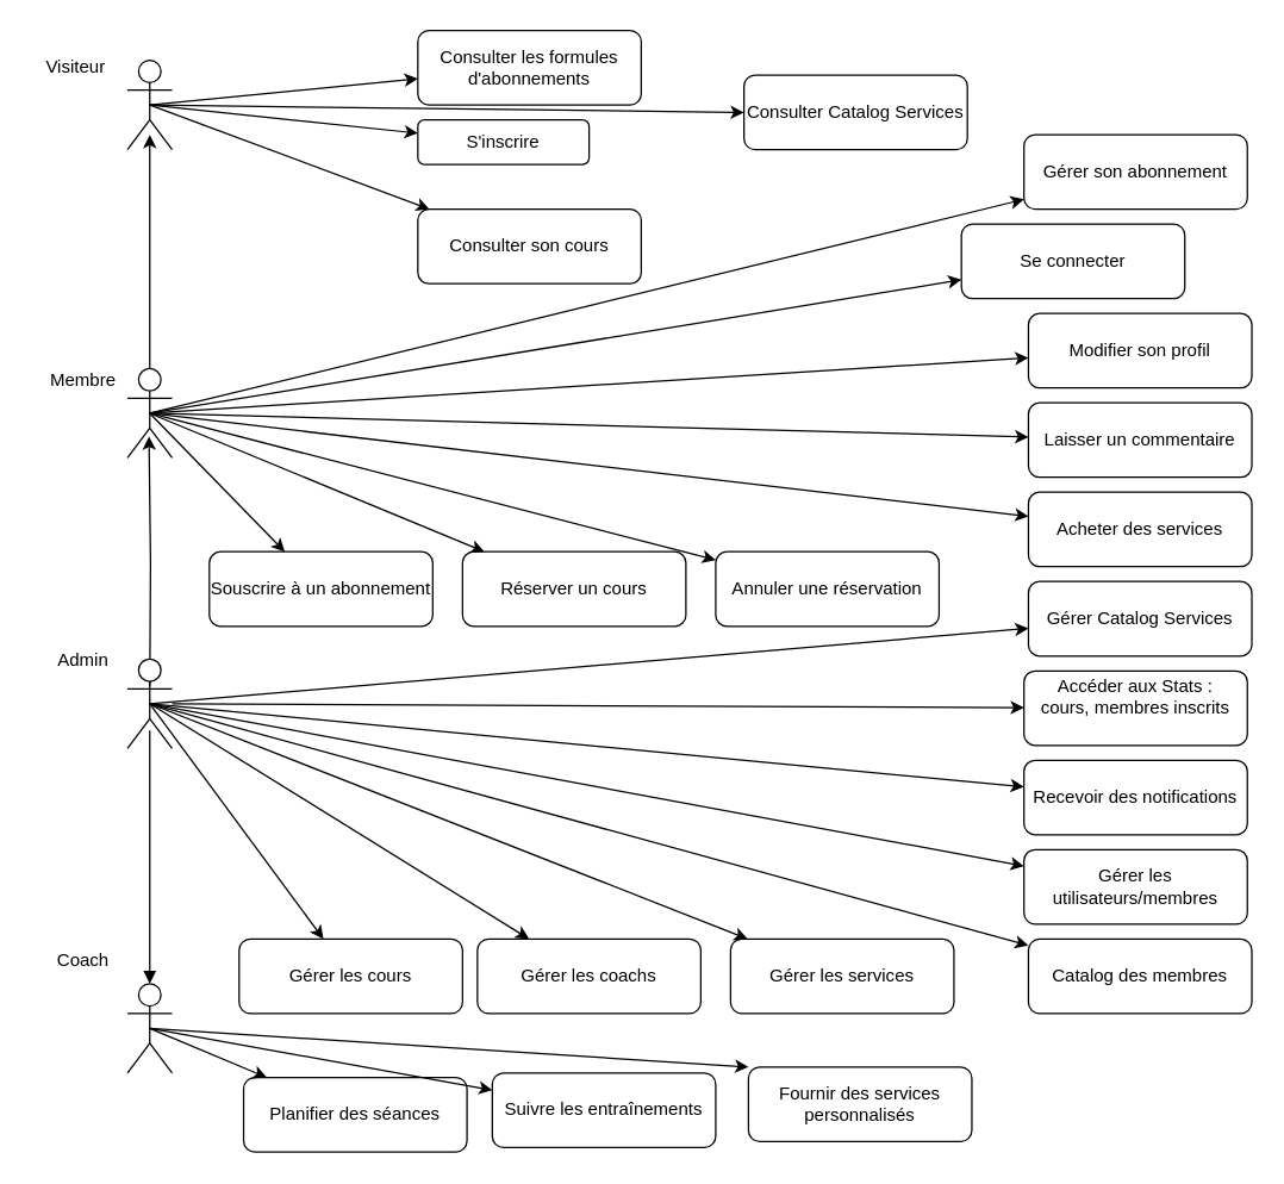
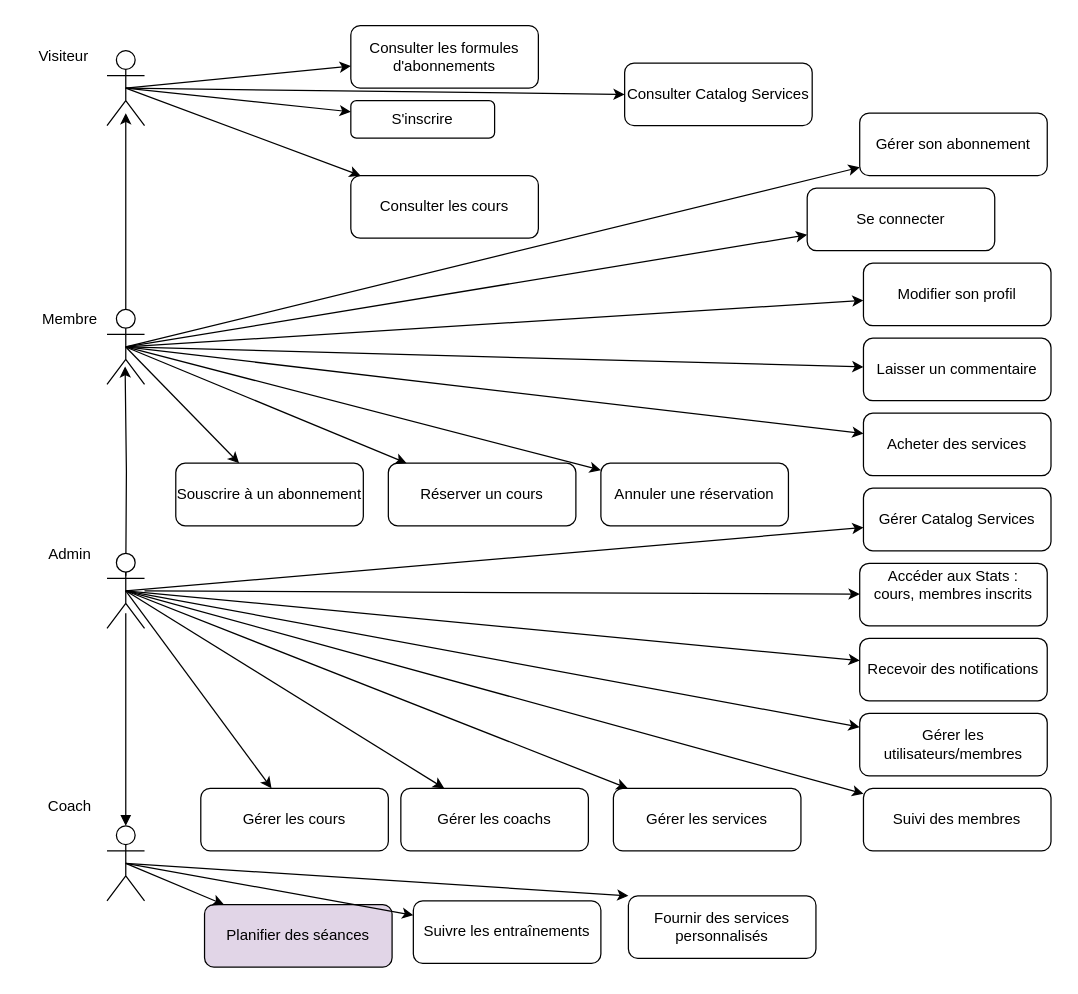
  <mxCell id="0" />
  <mxCell id="1" parent="0" />
  <mxCell id="2" style="edgeStyle=orthogonalEdgeStyle;rounded=0;orthogonalLoop=1;jettySize=auto;html=1;exitX=0.5;exitY=0;exitDx=0;exitDy=0;entryX=0.5;entryY=1;entryDx=0;entryDy=0;" edge="1" parent="1"><mxGeometry relative="1" as="geometry"><mxPoint x="100" y="260" as="sourcePoint" /><mxPoint x="100" y="90" as="targetPoint" /></mxGeometry></mxCell>
  <mxCell id="3" style="edgeStyle=orthogonalEdgeStyle;rounded=0;orthogonalLoop=1;jettySize=auto;html=1;exitX=0.5;exitY=0;exitDx=0;exitDy=0;" edge="1" parent="1"><mxGeometry relative="1" as="geometry"><mxPoint x="99.471" y="292.529" as="targetPoint" /><mxPoint x="100" y="460" as="sourcePoint" /></mxGeometry></mxCell>
  <mxCell id="4" value="S'inscrire" style="rounded=1;whiteSpace=wrap" vertex="1" parent="1"><mxGeometry x="280" y="80" width="115" height="30" as="geometry" /></mxCell>
- <mxCell id="5" value="Consulter son cours" style="rounded=1;whiteSpace=wrap" vertex="1" parent="1"><mxGeometry x="280" y="140" width="150" height="50" as="geometry" /></mxCell>
+ <mxCell id="5" value="Consulter les cours" style="rounded=1;whiteSpace=wrap" vertex="1" parent="1"><mxGeometry x="280" y="140" width="150" height="50" as="geometry" /></mxCell>
  <mxCell id="6" value="Se connecter" style="rounded=1;whiteSpace=wrap" vertex="1" parent="1"><mxGeometry x="645" y="150" width="150" height="50" as="geometry" /></mxCell>
  <mxCell id="7" value="Réserver un cours" style="rounded=1;whiteSpace=wrap" vertex="1" parent="1"><mxGeometry x="310" y="370" width="150" height="50" as="geometry" /></mxCell>
  <mxCell id="8" value="Souscrire à un abonnement" style="rounded=1;whiteSpace=wrap" vertex="1" parent="1"><mxGeometry x="140" y="370" width="150" height="50" as="geometry" /></mxCell>
  <mxCell id="9" value="Consulter les formules d'abonnements" style="rounded=1;whiteSpace=wrap" vertex="1" parent="1"><mxGeometry x="280" y="20" width="150" height="50" as="geometry" /></mxCell>
  <mxCell id="10" value="Modifier son profil" style="rounded=1;whiteSpace=wrap" vertex="1" parent="1"><mxGeometry x="690" y="210" width="150" height="50" as="geometry" /></mxCell>
  <mxCell id="11" value="Laisser un commentaire" style="rounded=1;whiteSpace=wrap" vertex="1" parent="1"><mxGeometry x="690" y="270" width="150" height="50" as="geometry" /></mxCell>
  <mxCell id="12" value="Acheter des services" style="rounded=1;whiteSpace=wrap" vertex="1" parent="1"><mxGeometry x="690" y="330" width="150" height="50" as="geometry" /></mxCell>
  <mxCell id="13" value="Annuler une réservation" style="rounded=1;whiteSpace=wrap" vertex="1" parent="1"><mxGeometry x="480" y="370" width="150" height="50" as="geometry" /></mxCell>
  <mxCell id="14" value="Gérer son abonnement" style="rounded=1;whiteSpace=wrap" vertex="1" parent="1"><mxGeometry x="687" y="90" width="150" height="50" as="geometry" /></mxCell>
- <mxCell id="15" value="Catalog des membres" style="rounded=1;whiteSpace=wrap" vertex="1" parent="1"><mxGeometry x="690" y="630" width="150" height="50" as="geometry" /></mxCell>
+ <mxCell id="15" value="Suivi des membres" style="rounded=1;whiteSpace=wrap" vertex="1" parent="1"><mxGeometry x="690" y="630" width="150" height="50" as="geometry" /></mxCell>
  <mxCell id="16" value="Gérer les utilisateurs/membres" style="rounded=1;whiteSpace=wrap" vertex="1" parent="1"><mxGeometry x="687" y="570" width="150" height="50" as="geometry" /></mxCell>
  <mxCell id="17" value="Gérer les cours" style="rounded=1;whiteSpace=wrap" vertex="1" parent="1"><mxGeometry x="160" y="630" width="150" height="50" as="geometry" /></mxCell>
  <mxCell id="18" value="Gérer les coachs" style="rounded=1;whiteSpace=wrap" vertex="1" parent="1"><mxGeometry x="320" y="630" width="150" height="50" as="geometry" /></mxCell>
  <mxCell id="19" value="Gérer Catalog Services" style="rounded=1;whiteSpace=wrap" vertex="1" parent="1"><mxGeometry x="690" y="390" width="150" height="50" as="geometry" /></mxCell>
  <mxCell id="20" value="Gérer les services" style="rounded=1;whiteSpace=wrap" vertex="1" parent="1"><mxGeometry x="490" y="630" width="150" height="50" as="geometry" /></mxCell>
  <mxCell id="21" value="Accéder aux Stats :&#10;cours, membres inscrits&#10;" style="rounded=1;whiteSpace=wrap" vertex="1" parent="1"><mxGeometry x="687" y="450" width="150" height="50" as="geometry" /></mxCell>
  <mxCell id="22" value="Recevoir des notifications" style="rounded=1;whiteSpace=wrap" vertex="1" parent="1"><mxGeometry x="687" y="510" width="150" height="50" as="geometry" /></mxCell>
- <mxCell id="23" value="Planifier des séances" style="rounded=1;whiteSpace=wrap" vertex="1" parent="1"><mxGeometry x="163" y="723" width="150" height="50" as="geometry" /></mxCell>
+ <mxCell id="23" value="Planifier des séances" style="rounded=1;whiteSpace=wrap;fillColor=#e1d5e7;" vertex="1" parent="1"><mxGeometry x="163" y="723" width="150" height="50" as="geometry" /></mxCell>
  <mxCell id="24" value="Suivre les entraînements" style="rounded=1;whiteSpace=wrap" vertex="1" parent="1"><mxGeometry x="330" y="720" width="150" height="50" as="geometry" /></mxCell>
  <mxCell id="25" value="Fournir des services personnalisés" style="rounded=1;whiteSpace=wrap" vertex="1" parent="1"><mxGeometry x="502" y="716" width="150" height="50" as="geometry" /></mxCell>
  <mxCell id="26" style="rounded=1;exitX=0.5;exitY=0.5;exitDx=0;exitDy=0;exitPerimeter=0;" edge="1" parent="1" source="55" target="4"><mxGeometry relative="1" as="geometry"><mxPoint x="132" y="71" as="sourcePoint" /></mxGeometry></mxCell>
  <mxCell id="27" style="rounded=1;exitX=0.5;exitY=0.5;exitDx=0;exitDy=0;exitPerimeter=0;" edge="1" parent="1" source="55" target="5"><mxGeometry relative="1" as="geometry"><mxPoint x="140" y="85.745" as="sourcePoint" /></mxGeometry></mxCell>
  <mxCell id="28" style="rounded=1;exitX=0.5;exitY=0.5;exitDx=0;exitDy=0;exitPerimeter=0;" edge="1" parent="1" source="56" target="6"><mxGeometry relative="1" as="geometry"><mxPoint x="120" y="267.5" as="sourcePoint" /></mxGeometry></mxCell>
  <mxCell id="29" style="rounded=1;exitX=0.5;exitY=0.5;exitDx=0;exitDy=0;exitPerimeter=0;" edge="1" parent="1" source="56" target="7"><mxGeometry relative="1" as="geometry"><mxPoint x="135.625" y="290" as="sourcePoint" /></mxGeometry></mxCell>
  <mxCell id="30" style="rounded=1;exitX=0.5;exitY=0.5;exitDx=0;exitDy=0;exitPerimeter=0;" edge="1" parent="1" source="56" target="8"><mxGeometry relative="1" as="geometry"><mxPoint x="114.375" y="290" as="sourcePoint" /></mxGeometry></mxCell>
  <mxCell id="31" style="rounded=1;exitX=0.5;exitY=0.5;exitDx=0;exitDy=0;exitPerimeter=0;" edge="1" parent="1" source="55" target="9"><mxGeometry relative="1" as="geometry"><mxPoint x="132" y="71" as="sourcePoint" /></mxGeometry></mxCell>
  <mxCell id="32" style="rounded=1;exitX=0.5;exitY=0.5;exitDx=0;exitDy=0;exitPerimeter=0;" edge="1" parent="1" source="56" target="10"><mxGeometry relative="1" as="geometry"><mxPoint x="120" y="267.5" as="sourcePoint" /></mxGeometry></mxCell>
  <mxCell id="33" style="rounded=1;exitX=0.5;exitY=0.5;exitDx=0;exitDy=0;exitPerimeter=0;" edge="1" parent="1" source="56" target="11"><mxGeometry relative="1" as="geometry"><mxPoint x="120" y="267.5" as="sourcePoint" /></mxGeometry></mxCell>
  <mxCell id="34" style="rounded=1;exitX=0.5;exitY=0.5;exitDx=0;exitDy=0;exitPerimeter=0;" edge="1" parent="1" source="56" target="12"><mxGeometry relative="1" as="geometry"><mxPoint x="123" y="270" as="sourcePoint" /></mxGeometry></mxCell>
  <mxCell id="35" style="rounded=1;exitX=0.5;exitY=0.5;exitDx=0;exitDy=0;exitPerimeter=0;" edge="1" parent="1" source="56" target="13"><mxGeometry relative="1" as="geometry"><mxPoint x="120" y="267.5" as="sourcePoint" /></mxGeometry></mxCell>
  <mxCell id="36" style="rounded=1;exitX=0.5;exitY=0.5;exitDx=0;exitDy=0;exitPerimeter=0;" edge="1" parent="1" source="56" target="14"><mxGeometry relative="1" as="geometry"><mxPoint x="120" y="268" as="sourcePoint" /></mxGeometry></mxCell>
  <mxCell id="37" style="rounded=1;exitX=0.5;exitY=0.5;exitDx=0;exitDy=0;exitPerimeter=0;" edge="1" parent="1" source="57" target="15"><mxGeometry relative="1" as="geometry"><mxPoint x="140" y="485.827" as="sourcePoint" /></mxGeometry></mxCell>
  <mxCell id="38" style="rounded=1;exitX=0.5;exitY=0.5;exitDx=0;exitDy=0;exitPerimeter=0;" edge="1" parent="1" source="57" target="16"><mxGeometry relative="1" as="geometry"><mxPoint x="140" y="482.251" as="sourcePoint" /></mxGeometry></mxCell>
  <mxCell id="39" style="rounded=1;exitX=0.5;exitY=0.5;exitDx=0;exitDy=0;exitPerimeter=0;" edge="1" parent="1" source="57" target="17"><mxGeometry relative="1" as="geometry"><mxPoint x="111.25" y="490" as="sourcePoint" /></mxGeometry></mxCell>
  <mxCell id="40" style="rounded=1;exitX=0.5;exitY=0.5;exitDx=0;exitDy=0;exitPerimeter=0;" edge="1" parent="1" source="57" target="18"><mxGeometry relative="1" as="geometry"><mxPoint x="124.583" y="490" as="sourcePoint" /></mxGeometry></mxCell>
  <mxCell id="41" style="rounded=1;exitX=0.5;exitY=0.5;exitDx=0;exitDy=0;exitPerimeter=0;" edge="1" parent="1" source="57" target="19"><mxGeometry relative="1" as="geometry"><mxPoint x="140" y="471.391" as="sourcePoint" /></mxGeometry></mxCell>
  <mxCell id="42" style="rounded=1;exitX=0.5;exitY=0.5;exitDx=0;exitDy=0;exitPerimeter=0;" edge="1" parent="1" source="57" target="20"><mxGeometry relative="1" as="geometry"><mxPoint x="138.75" y="490" as="sourcePoint" /></mxGeometry></mxCell>
  <mxCell id="43" style="rounded=1;" edge="1" parent="1" source="57" target="21"><mxGeometry relative="1" as="geometry"><mxPoint x="140" y="475" as="sourcePoint" /></mxGeometry></mxCell>
  <mxCell id="44" style="rounded=1;exitX=0.5;exitY=0.5;exitDx=0;exitDy=0;exitPerimeter=0;" edge="1" parent="1" source="57" target="22"><mxGeometry relative="1" as="geometry"><mxPoint x="140" y="478.625" as="sourcePoint" /></mxGeometry></mxCell>
  <mxCell id="45" style="rounded=1;exitX=0.5;exitY=0.5;exitDx=0;exitDy=0;exitPerimeter=0;" edge="1" parent="1" source="58" target="23"><mxGeometry relative="1" as="geometry"><mxPoint x="121.75" y="690" as="sourcePoint" /></mxGeometry></mxCell>
  <mxCell id="46" style="rounded=1;exitX=0.5;exitY=0.5;exitDx=0;exitDy=0;exitPerimeter=0;" edge="1" parent="1" source="58" target="24"><mxGeometry relative="1" as="geometry"><mxPoint x="140" y="687.346" as="sourcePoint" /></mxGeometry></mxCell>
  <mxCell id="47" style="rounded=1;entryX=0;entryY=0;entryDx=0;entryDy=0;exitX=0.5;exitY=0.5;exitDx=0;exitDy=0;exitPerimeter=0;" edge="1" parent="1" source="58" target="25"><mxGeometry relative="1" as="geometry"><mxPoint x="140" y="682.143" as="sourcePoint" /><mxPoint x="510" y="750" as="targetPoint" /></mxGeometry></mxCell>
  <mxCell id="48" style="endArrow=block;endFill=1;" edge="1" parent="1"><mxGeometry relative="1" as="geometry"><mxPoint x="100" y="490" as="sourcePoint" /><mxPoint x="100" y="660" as="targetPoint" /></mxGeometry></mxCell>
  <mxCell id="49" value="Visiteur" style="text;html=1;align=center;verticalAlign=middle;resizable=0;points=[];autosize=1;strokeColor=none;fillColor=none;" vertex="1" parent="1"><mxGeometry x="20" y="30" width="60" height="30" as="geometry" /></mxCell>
  <mxCell id="50" value="Membre" style="text;html=1;align=center;verticalAlign=middle;resizable=0;points=[];autosize=1;strokeColor=none;fillColor=none;" vertex="1" parent="1"><mxGeometry x="20" y="240" width="70" height="30" as="geometry" /></mxCell>
  <mxCell id="51" value="Admin" style="text;html=1;align=center;verticalAlign=middle;resizable=0;points=[];autosize=1;strokeColor=none;fillColor=none;" vertex="1" parent="1"><mxGeometry x="25" y="428" width="60" height="30" as="geometry" /></mxCell>
  <mxCell id="52" value="Coach" style="text;html=1;align=center;verticalAlign=middle;resizable=0;points=[];autosize=1;strokeColor=none;fillColor=none;" vertex="1" parent="1"><mxGeometry x="25" y="630" width="60" height="30" as="geometry" /></mxCell>
  <mxCell id="53" value="Consulter Catalog Services" style="rounded=1;whiteSpace=wrap" vertex="1" parent="1"><mxGeometry x="499" y="50" width="150" height="50" as="geometry" /></mxCell>
  <mxCell id="54" style="rounded=1;exitX=0.5;exitY=0.5;exitDx=0;exitDy=0;exitPerimeter=0;entryX=0;entryY=0.5;entryDx=0;entryDy=0;" edge="1" parent="1" source="55" target="53"><mxGeometry relative="1" as="geometry"><mxPoint x="132" y="71" as="sourcePoint" /><mxPoint x="340" y="100" as="targetPoint" /></mxGeometry></mxCell>
  <mxCell id="55" value="" style="shape=umlActor;verticalLabelPosition=bottom;verticalAlign=top;html=1;outlineConnect=0;" vertex="1" parent="1"><mxGeometry x="85" y="40" width="30" height="60" as="geometry" /></mxCell>
  <mxCell id="56" value="" style="shape=umlActor;verticalLabelPosition=bottom;verticalAlign=top;html=1;outlineConnect=0;" vertex="1" parent="1"><mxGeometry x="85" y="247" width="30" height="60" as="geometry" /></mxCell>
  <mxCell id="57" value="" style="shape=umlActor;verticalLabelPosition=bottom;verticalAlign=top;html=1;outlineConnect=0;" vertex="1" parent="1"><mxGeometry x="85" y="442" width="30" height="60" as="geometry" /></mxCell>
  <mxCell id="58" value="" style="shape=umlActor;verticalLabelPosition=bottom;verticalAlign=top;html=1;outlineConnect=0;" vertex="1" parent="1"><mxGeometry x="85" y="660" width="30" height="60" as="geometry" /></mxCell>
